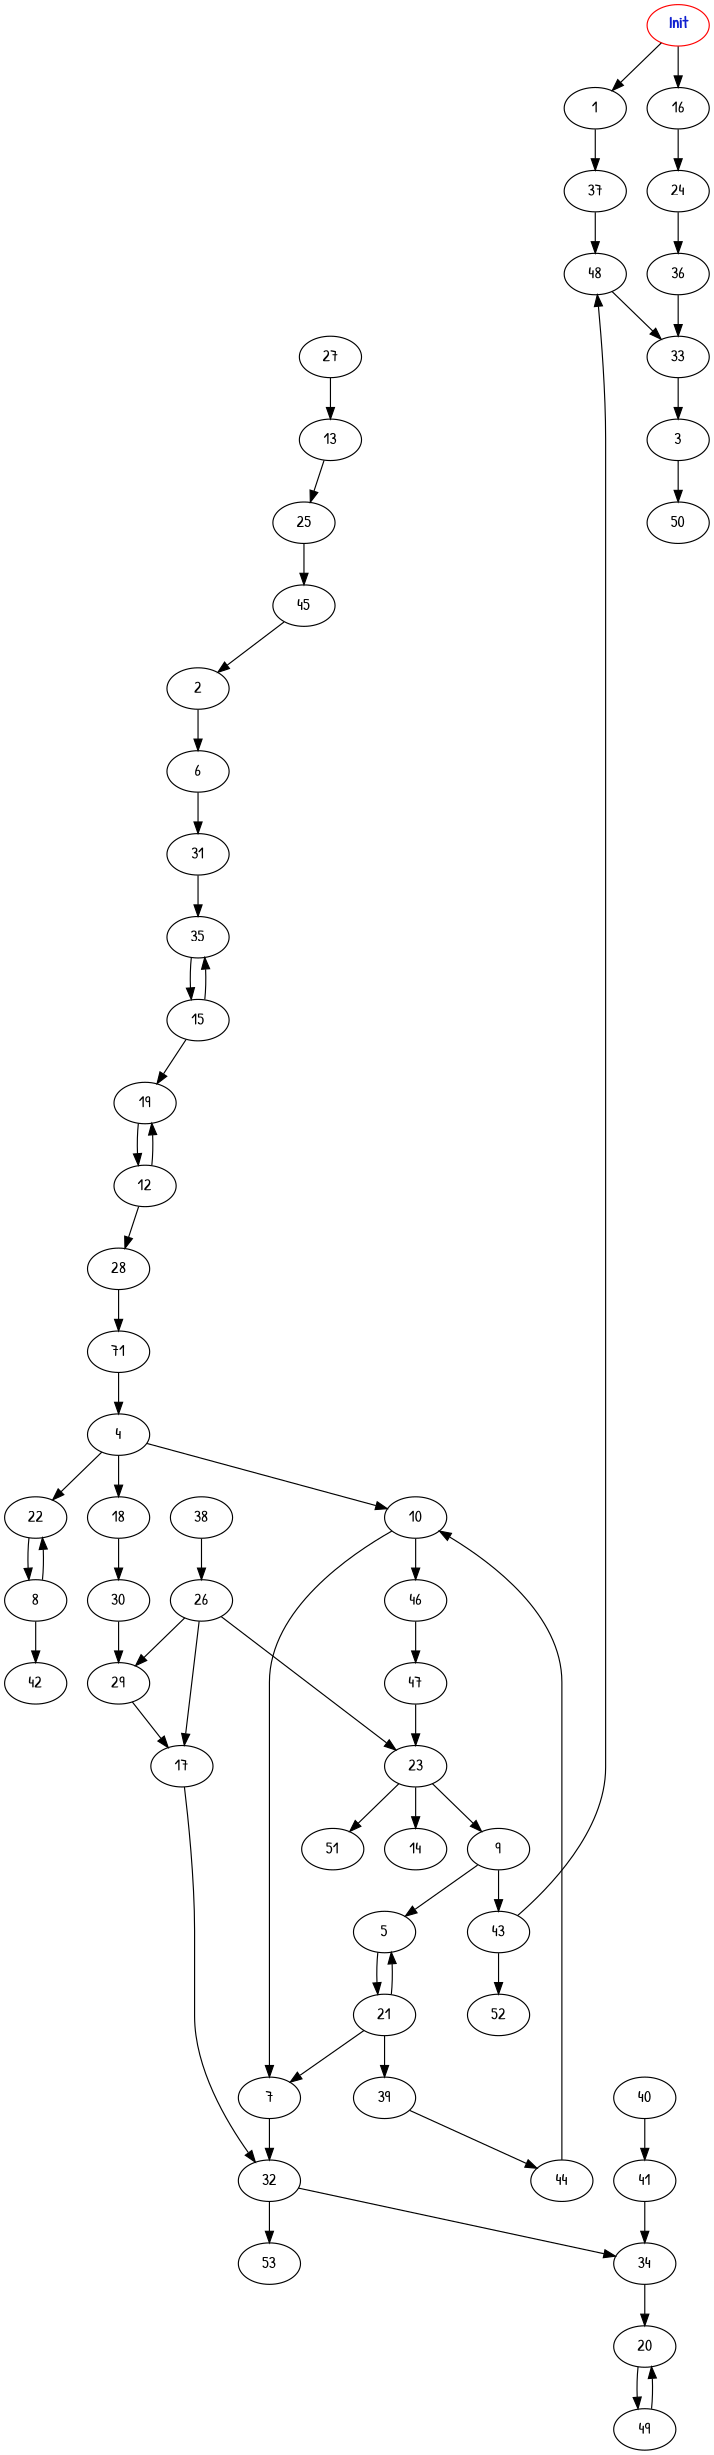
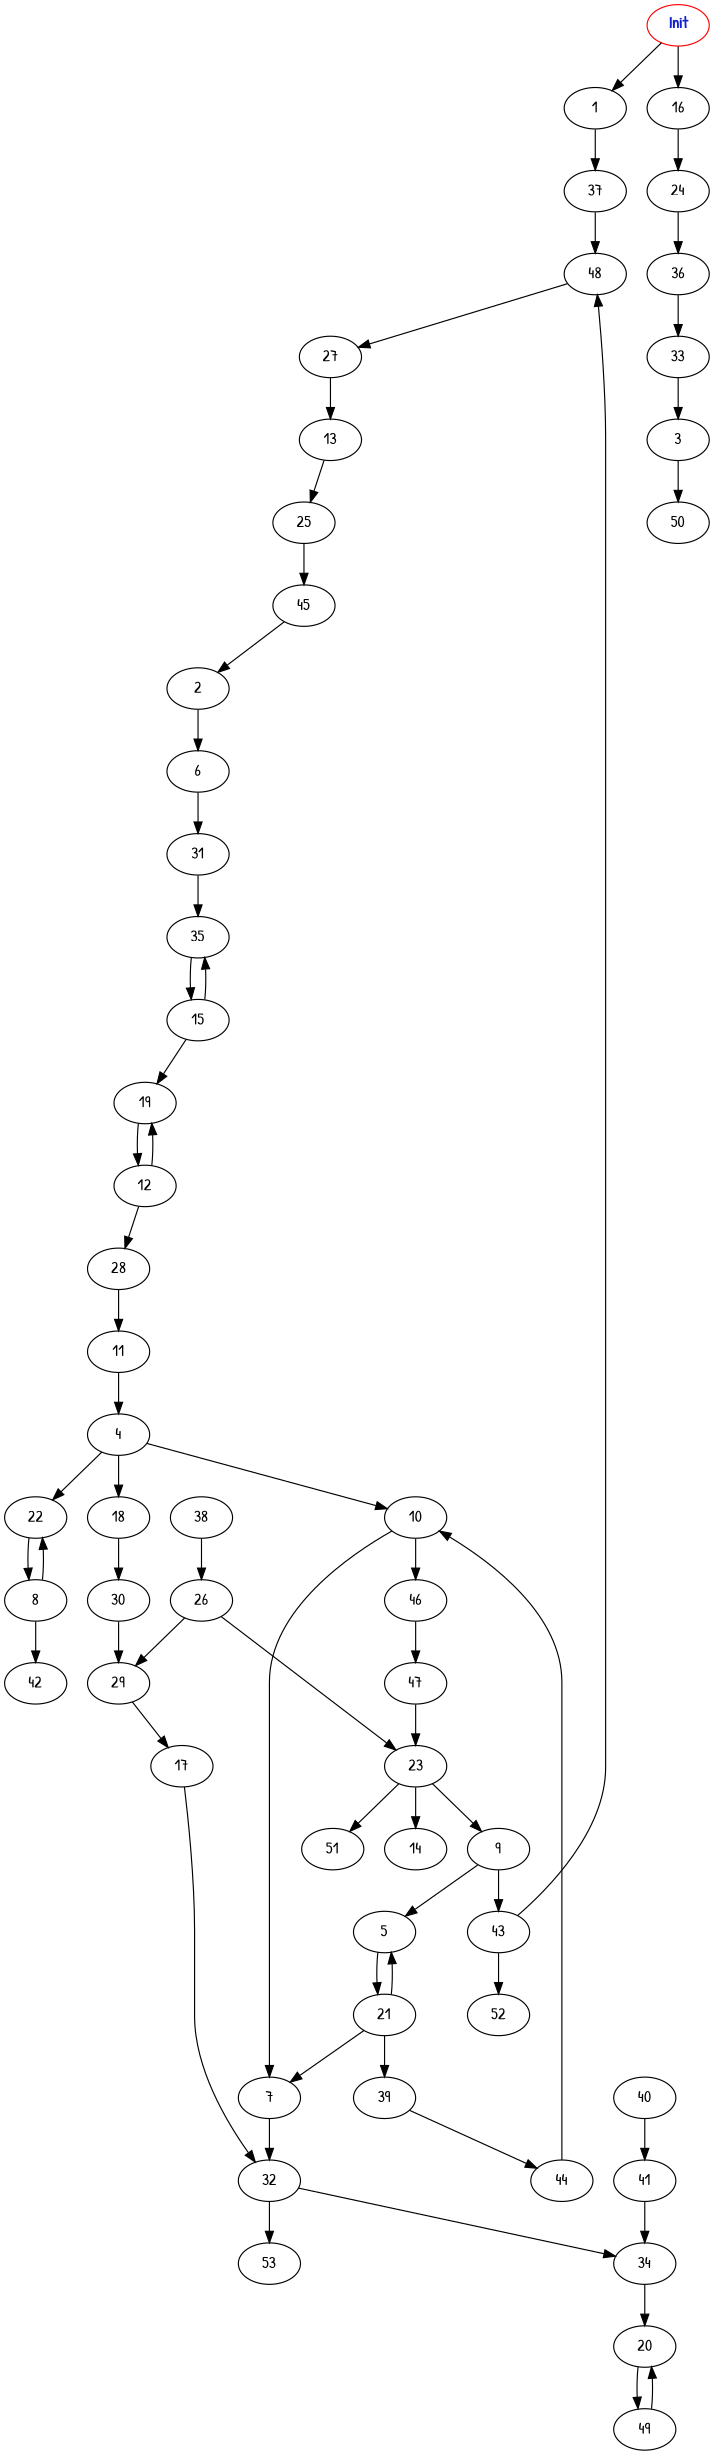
  digraph {
    fontname="Patrick Hand"
    node [fontname="Patrick Hand"]
    edge [fontname="Patrick Hand" weight=1.0]
    n1 [color=red fontcolor="#1020d0" label=<<b>Init</b>>]
    1
    16
    37
    24
    48
    36
    27
    33
    5
    21
    7
    39
    32
    44
    40
    41
    10
    46
    47
    23
    34
    20
    14
    51
    9
    13
    6
    31
    35
    15
    19
    2
    8
    22
    42
    4
    18
    30
    29
    17
    3
    50
    25
    45
    49
    43
    38
    26
    28
-   11 [label=71]
+   11
    53
    52
    12
    n1 -> 1
    n1 -> 16 [weight=4.0]
    1 -> 37 [weight=2.0]
    16 -> 24 [weight=7.0]
    37 -> 48 [weight=6.0]
    24 -> 36 [weight=5.0]
-   48 -> 33
+   48 -> 27
    36 -> 33 [weight=7.0]
    27 -> 13 [weight=4.0]
    33 -> 3 [weight=3.0]
    5 -> 21 [weight=5.0]
    21 -> 5 [weight=8.0]
    21 -> 7 [weight=4.0]
    21 -> 39 [weight=4.0]
    7 -> 32 [weight=6.0]
    39 -> 44 [weight=2.0]
    32 -> 34 [weight=2.0]
    32 -> 53 [weight=7.0]
    44 -> 10 [weight=5.0]
    40 -> 41 [weight=4.0]
    41 -> 34 [weight=5.0]
    10 -> 7 [weight=8.0]
    10 -> 46 [weight=6.0]
    46 -> 47 [weight=7.0]
    47 -> 23 [weight=7.0]
    23 -> 14 [weight=8.0]
    23 -> 51
    23 -> 9
    34 -> 20 [weight=4.0]
    20 -> 49 [weight=7.0]
    9 -> 5 [weight=2.0]
    9 -> 43 [weight=3.0]
    13 -> 25
    6 -> 31 [weight=2.0]
    31 -> 35 [weight=8.0]
    35 -> 15 [weight=4.0]
    15 -> 35 [weight=9.0]
    15 -> 19
    19 -> 12 [weight=3.0]
    2 -> 6 [weight=9.0]
    8 -> 22 [weight=4.0]
    8 -> 42 [weight=4.0]
    22 -> 8 [weight=3.0]
    4 -> 10
    4 -> 22 [weight=6.0]
    4 -> 18 [weight=9.0]
    18 -> 30 [weight=6.0]
    30 -> 29 [weight=8.0]
    29 -> 17 [weight=6.0]
    17 -> 32
    3 -> 50
    25 -> 45 [weight=6.0]
    45 -> 2
    49 -> 20 [weight=4.0]
    43 -> 48
    43 -> 52 [weight=3.0]
    38 -> 26 [weight=2.0]
    26 -> 23
    26 -> 29
-   26 -> 17 [weight=6.0]
    28 -> 11 [weight=9.0]
    11 -> 4 [weight=2.0]
    12 -> 19 [weight=5.0]
    12 -> 28
  }
